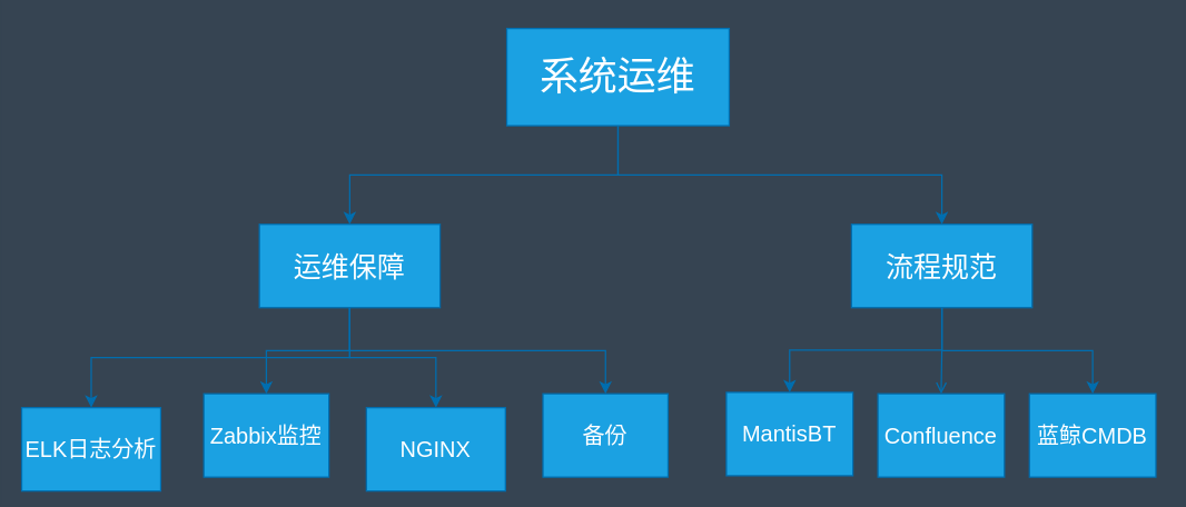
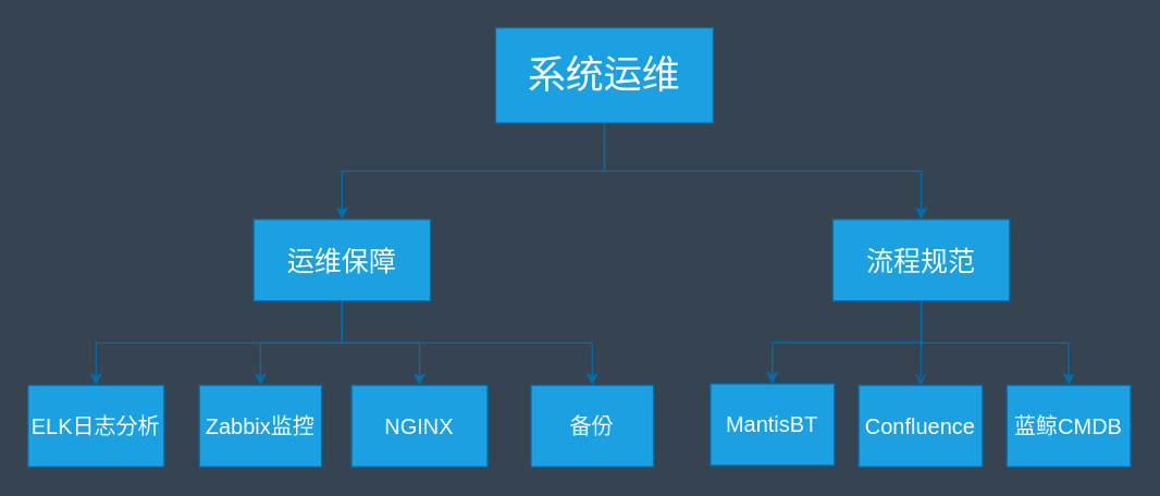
  <mxCell id="0" />
  <mxCell id="1" parent="0" />
  <mxCell id="2" style="edgeStyle=orthogonalEdgeStyle;rounded=0;orthogonalLoop=1;jettySize=auto;html=1;exitX=0.5;exitY=1;exitDx=0;exitDy=0;entryX=0.5;entryY=0;entryDx=0;entryDy=0;fillColor=#1ba1e2;strokeColor=#006EAF;" edge="1" parent="1" source="4" target="9"><mxGeometry relative="1" as="geometry" /></mxCell>
  <mxCell id="3" style="edgeStyle=orthogonalEdgeStyle;rounded=0;orthogonalLoop=1;jettySize=auto;html=1;exitX=0.5;exitY=1;exitDx=0;exitDy=0;fillColor=#1ba1e2;strokeColor=#006EAF;" edge="1" parent="1" source="4" target="13"><mxGeometry relative="1" as="geometry" /></mxCell>
  <mxCell id="4" value="&lt;font style=&quot;font-size: 28px&quot;&gt;系统运维&lt;/font&gt;" style="rounded=0;whiteSpace=wrap;html=1;fillColor=#1ba1e2;strokeColor=#006EAF;fontColor=#ffffff;" vertex="1" parent="1"><mxGeometry x="364" y="20" width="160" height="70" as="geometry" /></mxCell>
  <mxCell id="5" style="edgeStyle=orthogonalEdgeStyle;rounded=0;orthogonalLoop=1;jettySize=auto;html=1;exitX=0.5;exitY=1;exitDx=0;exitDy=0;entryX=0.5;entryY=0;entryDx=0;entryDy=0;fillColor=#1ba1e2;strokeColor=#006EAF;" edge="1" parent="1" source="9" target="14"><mxGeometry relative="1" as="geometry" /></mxCell>
  <mxCell id="6" style="edgeStyle=orthogonalEdgeStyle;rounded=0;orthogonalLoop=1;jettySize=auto;html=1;exitX=0.5;exitY=1;exitDx=0;exitDy=0;entryX=0.5;entryY=0;entryDx=0;entryDy=0;fillColor=#1ba1e2;strokeColor=#006EAF;" edge="1" parent="1" source="9" target="17"><mxGeometry relative="1" as="geometry" /></mxCell>
  <mxCell id="7" style="edgeStyle=orthogonalEdgeStyle;rounded=0;orthogonalLoop=1;jettySize=auto;html=1;exitX=0.5;exitY=1;exitDx=0;exitDy=0;entryX=0.5;entryY=0;entryDx=0;entryDy=0;fillColor=#1ba1e2;strokeColor=#006EAF;" edge="1" parent="1" source="9" target="16"><mxGeometry relative="1" as="geometry" /></mxCell>
  <mxCell id="8" style="edgeStyle=orthogonalEdgeStyle;rounded=0;orthogonalLoop=1;jettySize=auto;html=1;exitX=0.5;exitY=1;exitDx=0;exitDy=0;fillColor=#1ba1e2;strokeColor=#006EAF;" edge="1" parent="1" source="9" target="15"><mxGeometry relative="1" as="geometry" /></mxCell>
  <mxCell id="9" value="&lt;font style=&quot;font-size: 20px&quot;&gt;运维保障&lt;/font&gt;" style="rounded=0;whiteSpace=wrap;html=1;fillColor=#1ba1e2;strokeColor=#006EAF;fontColor=#ffffff;" vertex="1" parent="1"><mxGeometry x="186" y="161" width="130" height="60" as="geometry" /></mxCell>
  <mxCell id="10" style="edgeStyle=orthogonalEdgeStyle;rounded=0;orthogonalLoop=1;jettySize=auto;html=1;exitX=0.5;exitY=1;exitDx=0;exitDy=0;fillColor=#1ba1e2;strokeColor=#006EAF;" edge="1" parent="1" source="13" target="18"><mxGeometry relative="1" as="geometry" /></mxCell>
  <mxCell id="11" style="edgeStyle=orthogonalEdgeStyle;rounded=0;orthogonalLoop=1;jettySize=auto;html=1;exitX=0.5;exitY=1;exitDx=0;exitDy=0;entryX=0.5;entryY=0;entryDx=0;entryDy=0;fillColor=#1ba1e2;strokeColor=#006EAF;" edge="1" parent="1" source="13" target="20"><mxGeometry relative="1" as="geometry" /></mxCell>
  <mxCell id="12" style="edgeStyle=orthogonalEdgeStyle;rounded=0;orthogonalLoop=1;jettySize=auto;html=1;exitX=0.5;exitY=1;exitDx=0;exitDy=0;entryX=0.5;entryY=0;entryDx=0;entryDy=0;fillColor=#1ba1e2;strokeColor=#006EAF;endArrow=open;" edge="1" parent="1" source="13" target="19"><mxGeometry relative="1" as="geometry" /></mxCell>
  <mxCell id="13" value="&lt;font style=&quot;font-size: 20px&quot;&gt;流程规范&lt;/font&gt;" style="rounded=0;whiteSpace=wrap;html=1;fillColor=#1ba1e2;strokeColor=#006EAF;fontColor=#ffffff;" vertex="1" parent="1"><mxGeometry x="612" y="161" width="130" height="60" as="geometry" /></mxCell>
- <mxCell id="14" value="&lt;font style=&quot;font-size: 16px&quot;&gt;ELK日志分析&lt;/font&gt;" style="rounded=0;whiteSpace=wrap;html=1;fillColor=#1ba1e2;strokeColor=#006EAF;fontColor=#ffffff;" vertex="1" parent="1"><mxGeometry x="15" y="293" width="100" height="60" as="geometry" /></mxCell>
+ <mxCell id="14" value="&lt;font style=&quot;font-size: 16px&quot;&gt;ELK日志分析&lt;/font&gt;" style="rounded=0;whiteSpace=wrap;html=1;fillColor=#1ba1e2;strokeColor=#006EAF;fontColor=#ffffff;" vertex="1" parent="1"><mxGeometry x="20" y="283" width="100" height="60" as="geometry" /></mxCell>
  <mxCell id="15" value="&lt;font style=&quot;font-size: 16px&quot;&gt;Zabbix监控&lt;/font&gt;" style="rounded=0;whiteSpace=wrap;html=1;fillColor=#1ba1e2;strokeColor=#006EAF;fontColor=#ffffff;" vertex="1" parent="1"><mxGeometry x="146" y="283" width="90" height="60" as="geometry" /></mxCell>
- <mxCell id="16" value="&lt;font style=&quot;font-size: 16px&quot;&gt;NGINX&lt;/font&gt;" style="rounded=0;whiteSpace=wrap;html=1;fillColor=#1ba1e2;strokeColor=#006EAF;fontColor=#ffffff;" vertex="1" parent="1"><mxGeometry x="263" y="293" width="100" height="60" as="geometry" /></mxCell>
+ <mxCell id="16" value="&lt;font style=&quot;font-size: 16px&quot;&gt;NGINX&lt;/font&gt;" style="rounded=0;whiteSpace=wrap;html=1;fillColor=#1ba1e2;strokeColor=#006EAF;fontColor=#ffffff;" vertex="1" parent="1"><mxGeometry x="258" y="283" width="100" height="60" as="geometry" /></mxCell>
  <mxCell id="17" value="&lt;font style=&quot;font-size: 16px&quot;&gt;备份&lt;/font&gt;" style="rounded=0;whiteSpace=wrap;html=1;fillColor=#1ba1e2;strokeColor=#006EAF;fontColor=#ffffff;" vertex="1" parent="1"><mxGeometry x="390" y="283" width="90" height="60" as="geometry" /></mxCell>
  <mxCell id="18" value="&lt;font style=&quot;font-size: 16px&quot;&gt;MantisBT&lt;/font&gt;" style="rounded=0;whiteSpace=wrap;html=1;fillColor=#1ba1e2;strokeColor=#006EAF;fontColor=#ffffff;" vertex="1" parent="1"><mxGeometry x="522" y="282" width="91" height="60" as="geometry" /></mxCell>
  <mxCell id="19" value="&lt;font style=&quot;font-size: 16px&quot;&gt;Confluence&lt;/font&gt;" style="rounded=0;whiteSpace=wrap;html=1;fillColor=#1ba1e2;strokeColor=#006EAF;fontColor=#ffffff;" vertex="1" parent="1"><mxGeometry x="631" y="283" width="91" height="60" as="geometry" /></mxCell>
  <mxCell id="20" value="&lt;font style=&quot;font-size: 16px&quot;&gt;蓝鲸CMDB&lt;/font&gt;" style="rounded=0;whiteSpace=wrap;html=1;fillColor=#1ba1e2;strokeColor=#006EAF;fontColor=#ffffff;" vertex="1" parent="1"><mxGeometry x="740" y="283" width="91" height="60" as="geometry" /></mxCell>
